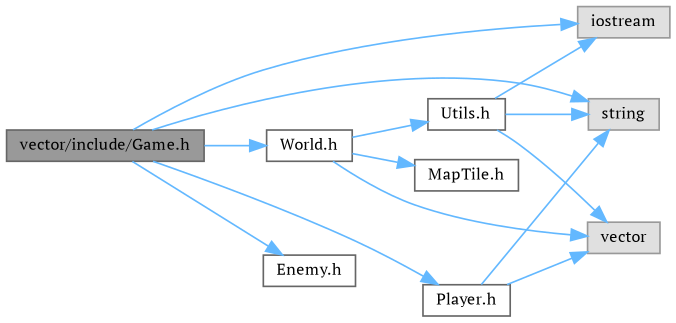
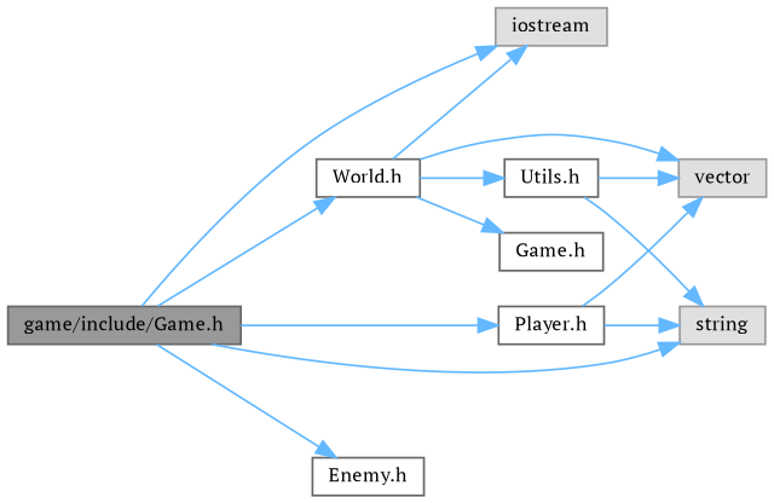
  digraph {
    fontname="PT Serif"
    rankdir=LR
    node [color=grey40 fillcolor=white fontname="PT Serif" fontsize=10 shape=box style=filled]
    edge [color=steelblue1 fontname="PT Serif" fontsize=10 labelfontname=Helvetica labelfontsize=10 style=solid]
-   n1 [color=gray40 fillcolor=grey60 fontcolor=black height=0.2 label="vector/include/Game.h" width=0.4]
+   n1 [color=gray40 fillcolor=grey60 fontcolor=black height=0.2 label="game/include/Game.h" width=0.4]
    n2 [color=grey60 fillcolor="#E0E0E0" height=0.2 label=iostream width=0.4]
    n3 [color=grey60 fillcolor="#E0E0E0" height=0.2 label=string width=0.4]
    n4 [height=0.2 label="Player.h" width=0.4]
    n5 [height=0.2 label="Enemy.h" width=0.4]
    n6 [height=0.2 label="World.h" width=0.4]
    n7 [color=grey60 fillcolor="#E0E0E0" height=0.2 label=vector width=0.4]
    n8 [height=0.2 label="Utils.h" width=0.4]
-   n9 [height=0.2 label="MapTile.h" width=0.4]
+   n9 [height=0.2 label="Game.h" width=0.4]
    n1 -> n2
    n1 -> n3
    n1 -> n4
    n1 -> n5
    n1 -> n6
    n4 -> n3
    n4 -> n7
-   n8 -> n2
+   n6 -> n2
    n6 -> n7
    n6 -> n8
    n6 -> n9
    n8 -> n3
    n8 -> n7
  }
